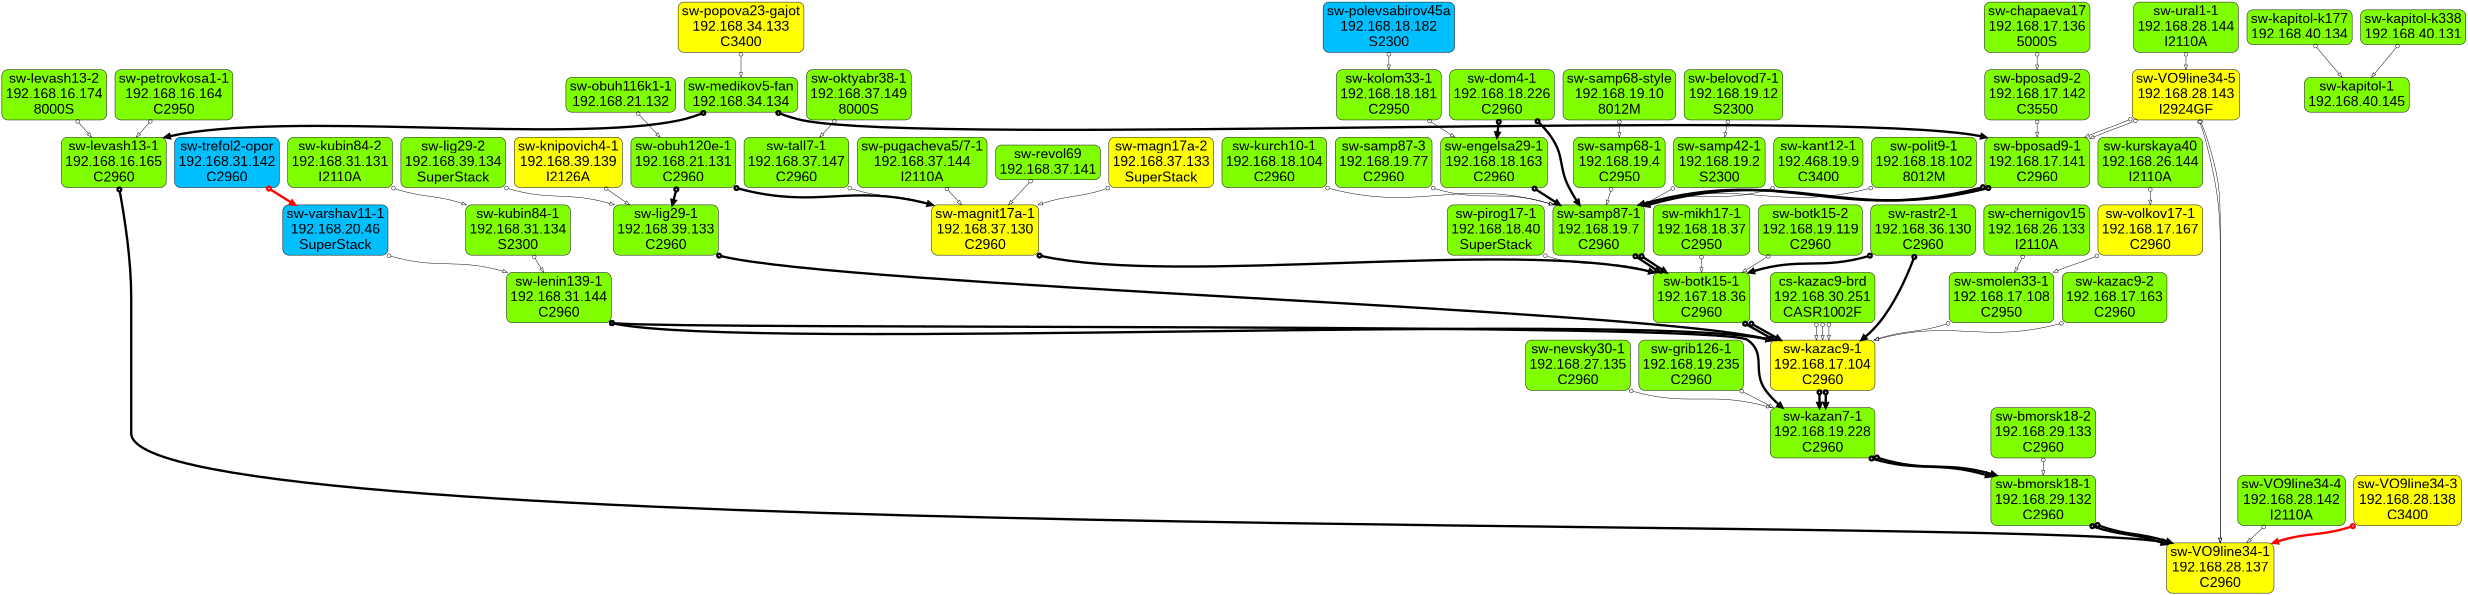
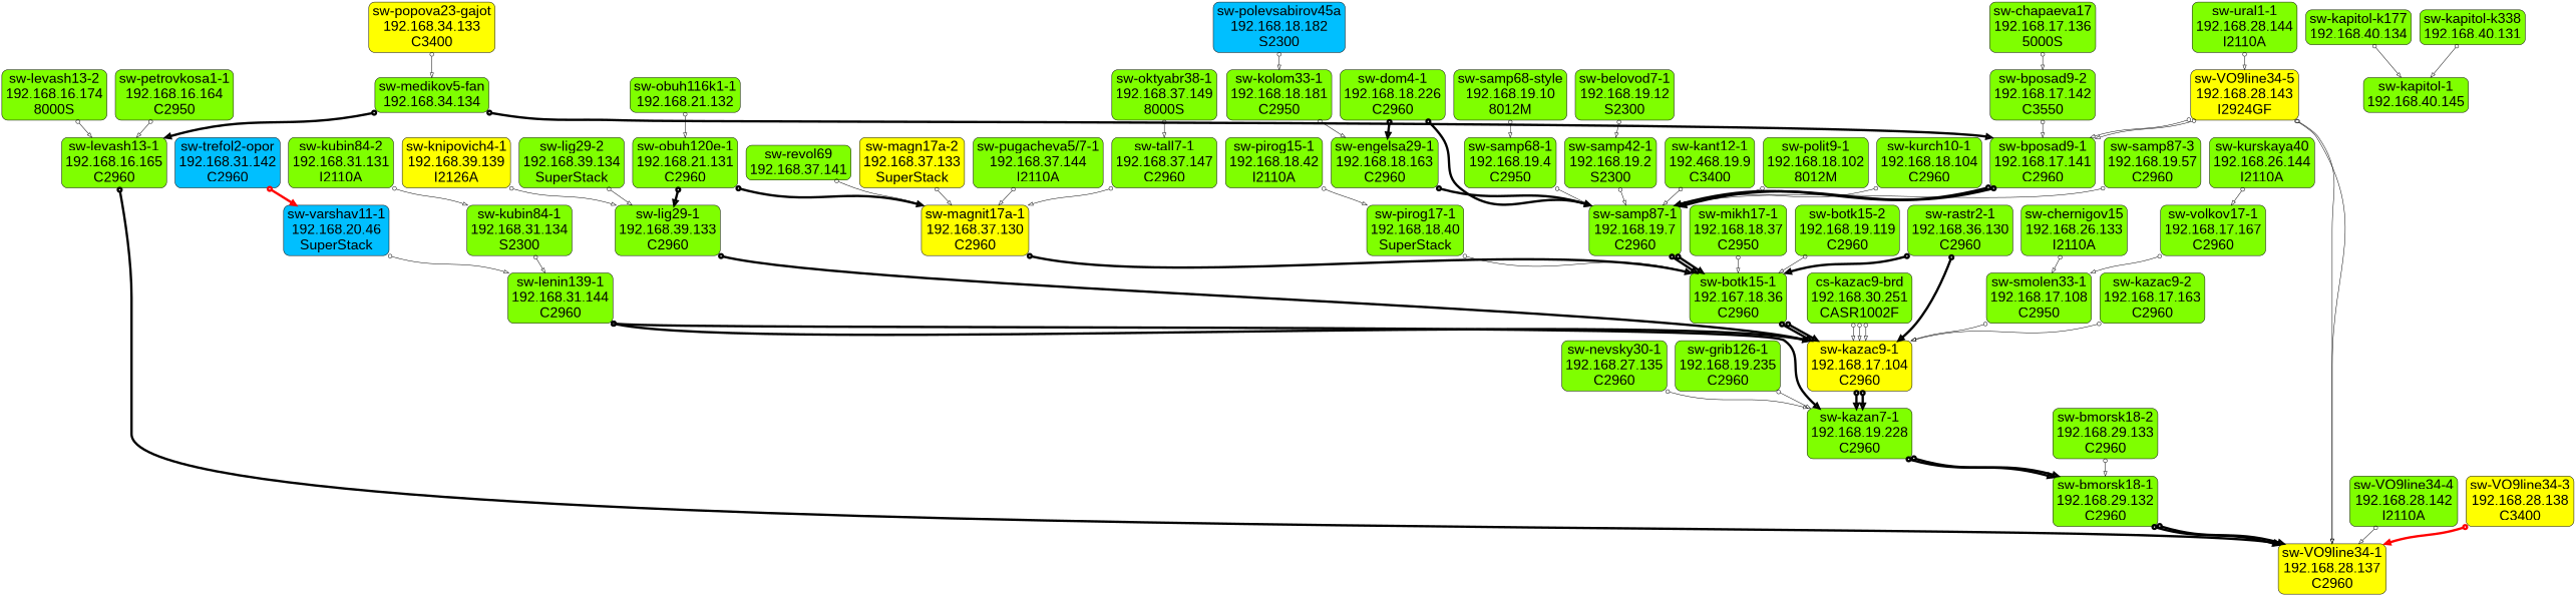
  digraph {
    rankdir=TB
    splines=true
    node [fillcolor=chartreuse1 fontname=Arial fontsize=30 shape=Mrecord style=filled]
    edge [arrowhead=empty arrowtail=odot color=black dir=both penwidth=1 weight=1.2]
    n1 [label="sw-bposad9-1\n192.168.17.141\nC2960 "]
    n2 [label="sw-samp87-1\n192.168.19.7\nC2960 "]
    n3 [label="sw-botk15-1\n192.167.18.36\nC2960 "]
    n4 [label="sw-medikov5-fan\n192.168.34.134\n "]
    n5 [label="sw-levash13-1\n192.168.16.165\nC2960 "]
    n6 [fillcolor=yellow label="sw-VO9line34-1\n192.168.28.137\nC2960 "]
    n7 [label="sw-kant12-1\n192.468.19.9\nC3400 "]
    n8 [label="sw-polit9-1\n192.168.18.102\n8012M "]
    n9 [fillcolor=yellow label="sw-kazac9-1\n192.168.17.104\nC2960 "]
    n10 [label="sw-kazan7-1\n192.168.19.228\nC2960 "]
    n11 [label="sw-mikh17-1\n192.168.18.37\nC2950 "]
    n12 [label="sw-chapaeva17\n192.168.17.136\n5000S "]
    n13 [label="sw-bposad9-2\n192.168.17.142\nC3550 "]
    n14 [label="sw-lig29-1\n192.168.39.133\nC2960 "]
    n15 [label="sw-botk15-2\n192.168.19.119\nC2960 "]
    n16 [label="sw-kubin84-2\n192.168.31.131\nI2110A "]
    n17 [label="sw-kubin84-1\n192.168.31.134\nS2300 "]
    n18 [label="sw-lenin139-1\n192.168.31.144\nC2960 "]
    n19 [label="sw-pugacheva5/7-1\n192.168.37.144\nI2110A "]
    n20 [fillcolor=yellow label="sw-magnit17a-1\n192.168.37.130\nC2960 "]
    n21 [label="sw-kapitol-k177\n192.168.40.134\n "]
    n22 [label="sw-kapitol-1\n192.168.40.145\n "]
    n23 [label="sw-kapitol-k338\n192.168.40.131\n "]
    n24 [label="sw-bmorsk18-1\n192.168.29.132\nC2960 "]
    n25 [label="sw-pirog17-1\n192.168.18.40\nSuperStack "]
    n26 [label="cs-kazac9-brd\n192.168.30.251\nCASR1002F "]
    n27 [label="sw-grib126-1\n192.168.19.235\nC2960 "]
+   n28 [label="sw-pirog15-1\n192.168.18.42\nI2110A "]
    n29 [label="sw-rastr2-1\n192.168.36.130\nC2960 "]
    n30 [label="sw-kazac9-2\n192.168.17.163\nC2960 "]
    n31 [label="sw-smolen33-1\n192.168.17.108\nC2950 "]
    n32 [label="sw-kurskaya40\n192.168.26.144\nI2110A "]
-   n33 [fillcolor=yellow label="sw-volkov17-1\n192.168.17.167\nC2960 "]
+   n33 [label="sw-volkov17-1\n192.168.17.167\nC2960 "]
    n34 [label="sw-tall7-1\n192.168.37.147\nC2960 "]
    n35 [label="sw-levash13-2\n192.168.16.174\n8000S "]
    n36 [label="sw-petrovkosa1-1\n192.168.16.164\nC2950 "]
    n37 [label="sw-obuh120e-1\n192.168.21.131\nC2960 "]
    n38 [label="sw-kurch10-1\n192.168.18.104\nC2960 "]
-   n39 [label="sw-samp87-3\n192.168.19.77\nC2960 "]
+   n39 [label="sw-samp87-3\n192.168.19.57\nC2960 "]
    n40 [label="sw-engelsa29-1\n192.168.18.163\nC2960 "]
    n41 [label="sw-samp68-1\n192.168.19.4\nC2950 "]
    n42 [label="sw-samp42-1\n192.168.19.2\nS2300 "]
    n43 [label="sw-belovod7-1\n192.168.19.12\nS2300 "]
    n44 [label="sw-oktyabr38-1\n192.168.37.149\n8000S "]
    n45 [label="sw-ural1-1\n192.168.28.144\nI2110A "]
    n46 [fillcolor=yellow label="sw-VO9line34-5\n192.168.28.143\nI2924GF "]
    n47 [label="sw-samp68-style\n192.168.19.10\n8012M "]
    n48 [label="sw-revol69\n192.168.37.141\n "]
    n49 [label="sw-lig29-2\n192.168.39.134\nSuperStack "]
    n50 [label="sw-kolom33-1\n192.168.18.181\nC2950 "]
    n51 [label="sw-chernigov15\n192.168.26.133\nI2110A "]
    n52 [label="sw-VO9line34-4\n192.168.28.142\nI2110A "]
    n53 [label="sw-bmorsk18-2\n192.168.29.133\nC2960 "]
    n54 [label="sw-dom4-1\n192.168.18.226\nC2960 "]
    n55 [label="sw-nevsky30-1\n192.168.27.135\nC2960 "]
    n56 [label="sw-obuh116k1-1\n192.168.21.132\n "]
    n57 [fillcolor=deepskyblue label="sw-polevsabirov45a\n192.168.18.182\nS2300 "]
    n58 [fillcolor=deepskyblue label="sw-varshav11-1\n192.168.20.46\nSuperStack "]
    n59 [fillcolor=deepskyblue label="sw-trefol2-opor\n192.168.31.142\nC2960 "]
    n60 [fillcolor=yellow label="sw-magn17a-2\n192.168.37.133\nSuperStack "]
    n61 [fillcolor=yellow label="sw-popova23-gajot\n192.168.34.133\nC3400 "]
    n62 [fillcolor=yellow label="sw-VO9line34-3\n192.168.28.138\nC3400 "]
    n63 [fillcolor=yellow label="sw-knipovich4-1\n192.168.39.139\nI2126A "]
    n1 -> n2 [headport=f450470 penwidth=5 tailport=f450469]
    n1 -> n2 [headport=f450488 penwidth=5 tailport=f450487]
    n2 -> n3 [headport=f451158 penwidth=5 tailport=f451157]
    n2 -> n3 [headport=f451185 penwidth=5 tailport=f451184]
    n3 -> n9 [headport=f450350 penwidth=5 tailport=f450349]
    n3 -> n9 [headport=f451178 penwidth=5 tailport=f451177]
    n4 -> n1 [headport=f450454 penwidth=5 tailport=f450453]
    n4 -> n5 [headport=f450679 penwidth=5 tailport=f450678]
    n5 -> n6 [headport=f451005 penwidth=5 tailport=f451004]
    n7 -> n2 [headport=f450492 tailport=f450491]
    n8 -> n2 [headport=f450494 tailport=f450493]
    n9 -> n10 [headport=f450322 penwidth=5 tailport=f450321]
    n9 -> n10 [headport=f451187 penwidth=5 tailport=f451186]
    n10 -> n24 [headport=f450213 penwidth=5 tailport=f450212]
    n10 -> n24 [headport=f450953 penwidth=5 tailport=f450952]
    n11 -> n3 [headport=f450223 tailport=f450222]
    n12 -> n13 [headport=f450442 tailport=f450441]
    n13 -> n1 [headport=f450436 tailport=f450435]
    n14 -> n9 [headport=f450653 penwidth=5 tailport=f450652]
    n15 -> n3 [headport=f450233 tailport=f450232]
    n16 -> n17 [headport=f450404 tailport=f450403]
    n17 -> n18 [headport=f450390 tailport=f450389]
    n18 -> n9 [headport=f450364 penwidth=5 tailport=f450363]
    n18 -> n10 [headport=f450336 penwidth=5 tailport=f450335]
    n19 -> n20 [headport=f450722 tailport=f450721]
    n20 -> n3 [headport=f450927 penwidth=5 tailport=f450926]
    n21 -> n22 [headport=f451032 tailport=f451031]
    n23 -> n22 [headport=f451034 tailport=f451033]
    n24 -> n6 [headport=f450973 penwidth=5 tailport=f450972]
    n24 -> n6 [headport=f450999 penwidth=5 tailport=f450998]
    n25 -> n3 [headport=f450231 tailport=f450230]
    n26 -> n9 [headport=f450334 tailport=f450333]
    n26 -> n9 [headport=f450346 tailport=f450345]
    n26 -> n9 [headport=f450352 tailport=f450351]
    n27 -> n10 [headport=f450324 tailport=f450323]
+   n28 -> n25 [headport=f450380 tailport=f450379]
    n29 -> n3 [headport=f450540 penwidth=5 tailport=f450539]
    n29 -> n9 [headport=f450362 penwidth=5 tailport=f450361]
    n30 -> n9 [headport=f450314 tailport=f450313]
    n31 -> n9 [headport=f450348 tailport=f450347]
    n32 -> n33 [headport=f450384 tailport=f450383]
    n33 -> n31 [headport=f450836 tailport=f450835]
    n34 -> n20 [headport=f450714 tailport=f450713]
    n35 -> n5 [headport=f450675 tailport=f450674]
    n36 -> n5 [headport=f450687 tailport=f450686]
    n37 -> n14 [headport=f450752 penwidth=5 tailport=f450751]
    n37 -> n20 [headport=f450712 penwidth=5 tailport=f450711]
    n38 -> n2 [headport=f450478 tailport=f450477]
    n39 -> n2 [headport=f450480 tailport=f450479]
    n40 -> n2 [headport=f450496 penwidth=5 tailport=f450495]
    n41 -> n2 [headport=f450498 tailport=f450497]
    n42 -> n2 [headport=f450500 tailport=f450499]
    n43 -> n42 [headport=f450614 tailport=f450613]
    n44 -> n34 [headport=f450263 tailport=f450262]
    n45 -> n46 [headport=f450637 tailport=f450636]
    n46 -> n1 [headport=f450432 tailport=f450431]
    n46 -> n1 [headport=f451191 tailport=f451190]
    n46 -> n6 [headport=f451140 tailport=f451139]
    n46 -> n6 [headport=f451162 tailport=f451161]
    n47 -> n41 [headport=f450778 tailport=f450777]
    n48 -> n20 [headport=f450782 tailport=f450781]
    n49 -> n14 [headport=f450758 tailport=f450757]
    n50 -> n40 [headport=f451085 tailport=f451084]
    n51 -> n31 [headport=f450828 tailport=f450827]
    n52 -> n6 [headport=f450987 tailport=f450986]
    n53 -> n24 [headport=f450949 tailport=f450948]
    n54 -> n2 [headport=f450474 penwidth=5 tailport=f450473]
    n54 -> n40 [headport=f451087 penwidth=5 tailport=f451086]
    n55 -> n10 [headport=f450933 tailport=f450932]
    n56 -> n37 [headport=f450853 tailport=f450852]
    n57 -> n50 [headport=f450606 tailport=f450605]
    n58 -> n18 [headport=f450292 tailport=f450291]
    n59 -> n58 [color=red headport=f450156 penwidth=5 tailport=f450155]
    n60 -> n20 [headport=f450658 tailport=f450657]
    n61 -> n4 [headport=f450631 tailport=f450630]
    n62 -> n6 [color=Red headport=f450995 penwidth=5 tailport=f450994]
    n63 -> n14 [headport=f450764 tailport=f450763]
  }
